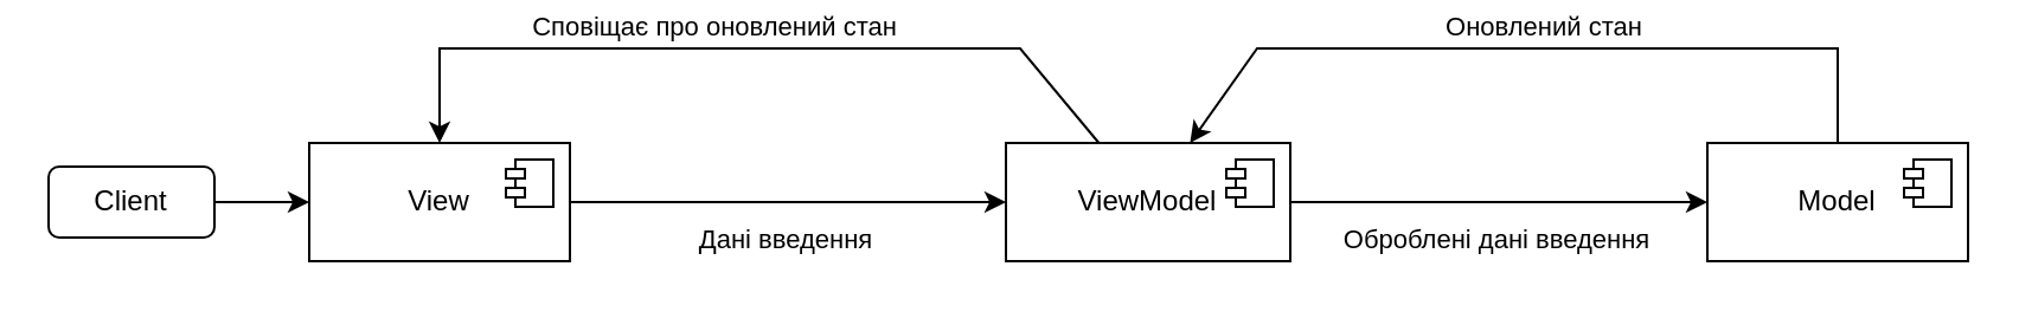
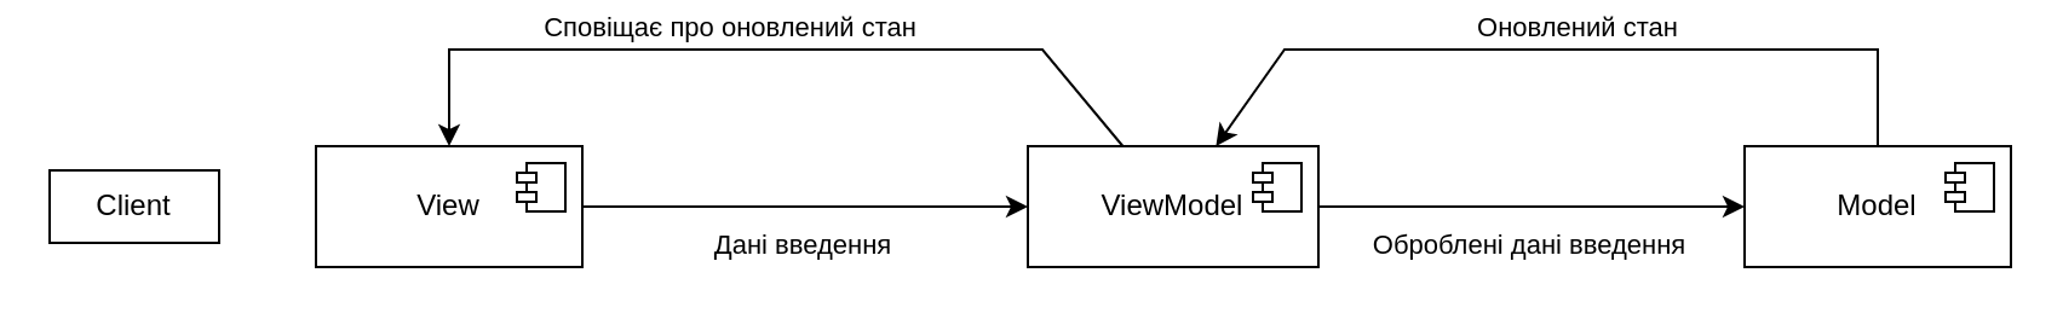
  <mxCell id="0" />
  <mxCell id="1" parent="0" />
  <mxCell id="2" value="Model" style="html=1;dropTarget=0;whiteSpace=wrap;" parent="1" vertex="1"><mxGeometry x="720" y="60" width="110" height="50" as="geometry" /></mxCell>
  <mxCell id="3" value="" style="shape=module;jettyWidth=8;jettyHeight=4;" parent="2" vertex="1"><mxGeometry x="1" width="20" height="20" relative="1" as="geometry"><mxPoint x="-27" y="7" as="offset" /></mxGeometry></mxCell>
  <mxCell id="4" value="View" style="html=1;dropTarget=0;whiteSpace=wrap;" parent="1" vertex="1"><mxGeometry x="130" y="60" width="110" height="50" as="geometry" /></mxCell>
  <mxCell id="5" value="" style="shape=module;jettyWidth=8;jettyHeight=4;" parent="4" vertex="1"><mxGeometry x="1" width="20" height="20" relative="1" as="geometry"><mxPoint x="-27" y="7" as="offset" /></mxGeometry></mxCell>
  <mxCell id="6" value="ViewModel" style="html=1;dropTarget=0;whiteSpace=wrap;" parent="1" vertex="1"><mxGeometry x="424" y="60" width="120" height="50" as="geometry" /></mxCell>
  <mxCell id="7" value="" style="shape=module;jettyWidth=8;jettyHeight=4;" parent="6" vertex="1"><mxGeometry x="1" width="20" height="20" relative="1" as="geometry"><mxPoint x="-27" y="7" as="offset" /></mxGeometry></mxCell>
- <mxCell id="8" value="Client" style="html=1;whiteSpace=wrap;rounded=1;" parent="1" vertex="1"><mxGeometry x="20" y="70" width="70" height="30" as="geometry" /></mxCell>
- <mxCell id="9" value="" style="endArrow=classic;html=1;rounded=0;" parent="1" source="8" target="4" edge="1"><mxGeometry width="50" height="50" relative="1" as="geometry"><mxPoint x="140" y="70" as="sourcePoint" /><mxPoint x="190" y="20" as="targetPoint" /></mxGeometry></mxCell>
+ <mxCell id="8" value="Client" style="html=1;whiteSpace=wrap;" parent="1" vertex="1"><mxGeometry x="20" y="70" width="70" height="30" as="geometry" /></mxCell>
  <mxCell id="10" value="" style="endArrow=classic;html=1;rounded=0;" edge="1" parent="1" source="4" target="6"><mxGeometry width="50" height="50" relative="1" as="geometry"><mxPoint x="270" y="190" as="sourcePoint" /><mxPoint x="320" y="140" as="targetPoint" /></mxGeometry></mxCell>
  <mxCell id="11" value="Дані введення" style="edgeLabel;html=1;align=center;verticalAlign=middle;resizable=0;points=[];" vertex="1" connectable="0" parent="10"><mxGeometry x="-0.263" y="1" relative="1" as="geometry"><mxPoint x="22" y="16" as="offset" /></mxGeometry></mxCell>
  <mxCell id="12" value="" style="endArrow=classic;html=1;rounded=0;" edge="1" parent="1" source="6" target="2"><mxGeometry width="50" height="50" relative="1" as="geometry"><mxPoint x="450" y="240" as="sourcePoint" /><mxPoint x="500" y="190" as="targetPoint" /></mxGeometry></mxCell>
  <mxCell id="13" value="Оброблені дані введення" style="edgeLabel;html=1;align=center;verticalAlign=middle;resizable=0;points=[];" vertex="1" connectable="0" parent="12"><mxGeometry x="-0.571" relative="1" as="geometry"><mxPoint x="48" y="15" as="offset" /></mxGeometry></mxCell>
  <mxCell id="14" value="" style="endArrow=classic;html=1;rounded=0;" edge="1" parent="1" source="6" target="4"><mxGeometry width="50" height="50" relative="1" as="geometry"><mxPoint x="330" y="-20" as="sourcePoint" /><mxPoint x="300" y="210" as="targetPoint" /><Array as="points"><mxPoint x="430" y="20" /><mxPoint x="185" y="20" /></Array></mxGeometry></mxCell>
  <mxCell id="15" value="Сповіщає про оновлений стан" style="edgeLabel;html=1;align=center;verticalAlign=middle;resizable=0;points=[];" vertex="1" connectable="0" parent="14"><mxGeometry x="-0.043" y="-1" relative="1" as="geometry"><mxPoint x="-21" y="-9" as="offset" /></mxGeometry></mxCell>
  <mxCell id="16" value="" style="endArrow=classic;html=1;rounded=0;" edge="1" parent="1" source="2" target="6"><mxGeometry width="50" height="50" relative="1" as="geometry"><mxPoint x="460" y="250" as="sourcePoint" /><mxPoint x="510" y="200" as="targetPoint" /><Array as="points"><mxPoint x="775" y="20" /><mxPoint x="530" y="20" /></Array></mxGeometry></mxCell>
  <mxCell id="17" value="Оновлений стан" style="edgeLabel;html=1;align=center;verticalAlign=middle;resizable=0;points=[];" vertex="1" connectable="0" parent="16"><mxGeometry x="0.51" y="-4" relative="1" as="geometry"><mxPoint x="87" y="-6" as="offset" /></mxGeometry></mxCell>
